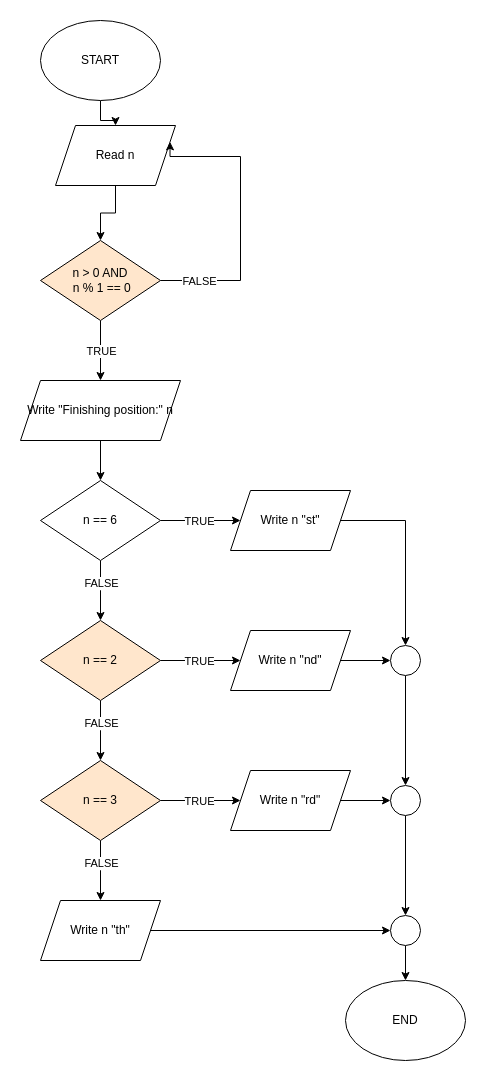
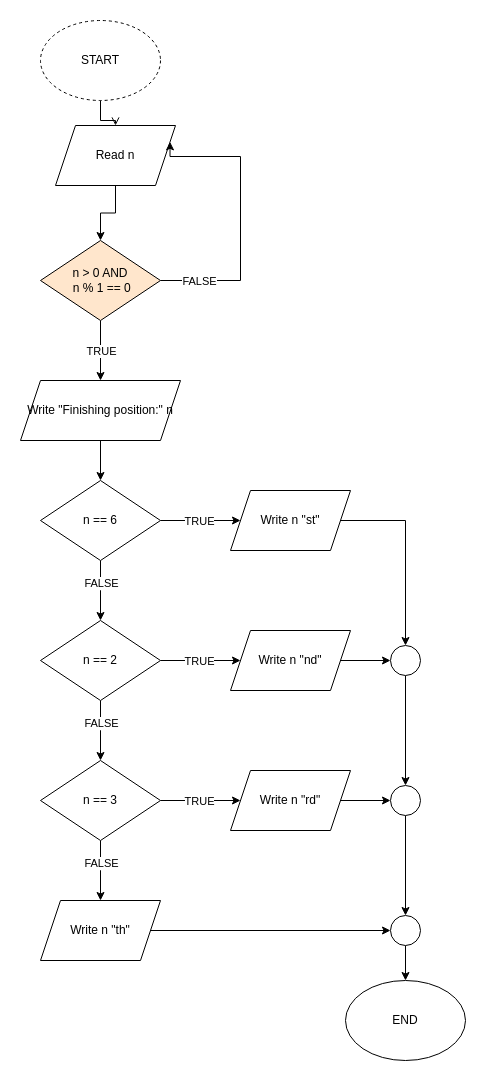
  <mxCell id="0" />
  <mxCell id="1" parent="0" />
- <mxCell id="2" style="edgeStyle=orthogonalEdgeStyle;rounded=0;orthogonalLoop=1;jettySize=auto;html=1;" edge="1" parent="1" source="3" target="5"><mxGeometry relative="1" as="geometry" /></mxCell>
- <mxCell id="3" value="START" style="ellipse;whiteSpace=wrap;html=1;" vertex="1" parent="1"><mxGeometry x="40" width="120" height="80" as="geometry" y="20" /></mxCell>
+ <mxCell id="2" style="edgeStyle=orthogonalEdgeStyle;rounded=0;orthogonalLoop=1;jettySize=auto;html=1;endArrow=open;" edge="1" parent="1" source="3" target="5"><mxGeometry relative="1" as="geometry" /></mxCell>
+ <mxCell id="3" value="START" style="ellipse;whiteSpace=wrap;html=1;dashed=1;" vertex="1" parent="1"><mxGeometry x="40" width="120" height="80" as="geometry" y="20" /></mxCell>
  <mxCell id="4" style="edgeStyle=orthogonalEdgeStyle;rounded=0;orthogonalLoop=1;jettySize=auto;html=1;entryX=0.5;entryY=0;entryDx=0;entryDy=0;" edge="1" parent="1" source="5" target="10"><mxGeometry relative="1" as="geometry" /></mxCell>
  <mxCell id="5" value="Read n" style="shape=parallelogram;perimeter=parallelogramPerimeter;whiteSpace=wrap;html=1;fixedSize=1;" vertex="1" parent="1"><mxGeometry x="55" y="125" width="120" height="60" as="geometry" /></mxCell>
  <mxCell id="6" style="edgeStyle=orthogonalEdgeStyle;rounded=0;orthogonalLoop=1;jettySize=auto;html=1;entryX=1;entryY=0.25;entryDx=0;entryDy=0;" edge="1" parent="1" source="10" target="5"><mxGeometry relative="1" as="geometry"><Array as="points"><mxPoint x="240" y="280" /><mxPoint x="240" y="156" /></Array></mxGeometry></mxCell>
  <mxCell id="7" value="FALSE" style="edgeLabel;html=1;align=center;verticalAlign=middle;resizable=0;points=[];" vertex="1" connectable="0" parent="6"><mxGeometry x="-0.737" y="-1" relative="1" as="geometry"><mxPoint y="-1" as="offset" /></mxGeometry></mxCell>
  <mxCell id="8" style="edgeStyle=orthogonalEdgeStyle;rounded=0;orthogonalLoop=1;jettySize=auto;html=1;" edge="1" parent="1" source="10"><mxGeometry relative="1" as="geometry"><mxPoint x="100" y="380" as="targetPoint" /></mxGeometry></mxCell>
  <mxCell id="9" value="TRUE" style="edgeLabel;html=1;align=center;verticalAlign=middle;resizable=0;points=[];" vertex="1" connectable="0" parent="8"><mxGeometry x="-0.141" y="2" relative="1" as="geometry"><mxPoint x="-2" y="4" as="offset" /></mxGeometry></mxCell>
  <mxCell id="10" value="&lt;div&gt;n &amp;gt; 0 AND&lt;/div&gt;&lt;div&gt;&amp;nbsp;n % 1 == 0&lt;/div&gt;" style="rhombus;whiteSpace=wrap;html=1;fillColor=#ffe6cc;" vertex="1" parent="1"><mxGeometry x="40" y="240" width="120" height="80" as="geometry" /></mxCell>
  <mxCell id="11" style="edgeStyle=orthogonalEdgeStyle;rounded=0;orthogonalLoop=1;jettySize=auto;html=1;" edge="1" parent="1" source="15"><mxGeometry relative="1" as="geometry"><mxPoint x="240" y="520" as="targetPoint" /></mxGeometry></mxCell>
  <mxCell id="12" value="TRUE" style="edgeLabel;html=1;align=center;verticalAlign=middle;resizable=0;points=[];" vertex="1" connectable="0" parent="11"><mxGeometry x="-0.056" y="2" relative="1" as="geometry"><mxPoint y="2" as="offset" /></mxGeometry></mxCell>
  <mxCell id="13" style="edgeStyle=orthogonalEdgeStyle;rounded=0;orthogonalLoop=1;jettySize=auto;html=1;" edge="1" parent="1" source="15"><mxGeometry relative="1" as="geometry"><mxPoint x="100" y="620" as="targetPoint" /></mxGeometry></mxCell>
  <mxCell id="14" value="FALSE" style="edgeLabel;html=1;align=center;verticalAlign=middle;resizable=0;points=[];" vertex="1" connectable="0" parent="13"><mxGeometry x="-0.273" relative="1" as="geometry"><mxPoint as="offset" /></mxGeometry></mxCell>
  <mxCell id="15" value="n == 6" style="rhombus;whiteSpace=wrap;html=1;" vertex="1" parent="1"><mxGeometry x="40" y="480" width="120" height="80" as="geometry" /></mxCell>
  <mxCell id="16" style="edgeStyle=orthogonalEdgeStyle;rounded=0;orthogonalLoop=1;jettySize=auto;html=1;" edge="1" parent="1" source="20"><mxGeometry relative="1" as="geometry"><mxPoint x="240" y="660" as="targetPoint" /></mxGeometry></mxCell>
  <mxCell id="17" value="TRUE" style="edgeLabel;html=1;align=center;verticalAlign=middle;resizable=0;points=[];" vertex="1" connectable="0" parent="16"><mxGeometry x="-0.056" y="2" relative="1" as="geometry"><mxPoint y="2" as="offset" /></mxGeometry></mxCell>
  <mxCell id="18" style="edgeStyle=orthogonalEdgeStyle;rounded=0;orthogonalLoop=1;jettySize=auto;html=1;" edge="1" parent="1" source="20"><mxGeometry relative="1" as="geometry"><mxPoint x="100" y="760" as="targetPoint" /></mxGeometry></mxCell>
  <mxCell id="19" value="FALSE" style="edgeLabel;html=1;align=center;verticalAlign=middle;resizable=0;points=[];" vertex="1" connectable="0" parent="18"><mxGeometry x="-0.273" relative="1" as="geometry"><mxPoint as="offset" /></mxGeometry></mxCell>
- <mxCell id="20" value="n == 2" style="rhombus;whiteSpace=wrap;html=1;fillColor=#ffe6cc;" vertex="1" parent="1"><mxGeometry x="40" y="620" width="120" height="80" as="geometry" /></mxCell>
+ <mxCell id="20" value="n == 2" style="rhombus;whiteSpace=wrap;html=1;" vertex="1" parent="1"><mxGeometry x="40" y="620" width="120" height="80" as="geometry" /></mxCell>
  <mxCell id="21" style="edgeStyle=orthogonalEdgeStyle;rounded=0;orthogonalLoop=1;jettySize=auto;html=1;" edge="1" parent="1" source="25"><mxGeometry relative="1" as="geometry"><mxPoint x="240" y="800" as="targetPoint" /></mxGeometry></mxCell>
  <mxCell id="22" value="TRUE" style="edgeLabel;html=1;align=center;verticalAlign=middle;resizable=0;points=[];" vertex="1" connectable="0" parent="21"><mxGeometry x="-0.056" y="2" relative="1" as="geometry"><mxPoint y="2" as="offset" /></mxGeometry></mxCell>
  <mxCell id="23" style="edgeStyle=orthogonalEdgeStyle;rounded=0;orthogonalLoop=1;jettySize=auto;html=1;" edge="1" parent="1" source="25"><mxGeometry relative="1" as="geometry"><mxPoint x="100" y="900" as="targetPoint" /></mxGeometry></mxCell>
  <mxCell id="24" value="FALSE" style="edgeLabel;html=1;align=center;verticalAlign=middle;resizable=0;points=[];" vertex="1" connectable="0" parent="23"><mxGeometry x="-0.273" relative="1" as="geometry"><mxPoint as="offset" /></mxGeometry></mxCell>
- <mxCell id="25" value="n == 3" style="rhombus;whiteSpace=wrap;html=1;fillColor=#ffe6cc;" vertex="1" parent="1"><mxGeometry x="40" y="760" width="120" height="80" as="geometry" /></mxCell>
+ <mxCell id="25" value="n == 3" style="rhombus;whiteSpace=wrap;html=1;" vertex="1" parent="1"><mxGeometry x="40" y="760" width="120" height="80" as="geometry" /></mxCell>
  <mxCell id="26" style="edgeStyle=orthogonalEdgeStyle;rounded=0;orthogonalLoop=1;jettySize=auto;html=1;entryX=0.5;entryY=0;entryDx=0;entryDy=0;" edge="1" parent="1" source="27" target="37"><mxGeometry relative="1" as="geometry" /></mxCell>
  <mxCell id="27" value="Write n &quot;st&quot;" style="shape=parallelogram;perimeter=parallelogramPerimeter;whiteSpace=wrap;html=1;fixedSize=1;" vertex="1" parent="1"><mxGeometry x="230" y="490" width="120" height="60" as="geometry" /></mxCell>
  <mxCell id="28" style="edgeStyle=orthogonalEdgeStyle;rounded=0;orthogonalLoop=1;jettySize=auto;html=1;entryX=0.5;entryY=0;entryDx=0;entryDy=0;" edge="1" parent="1" source="29" target="15"><mxGeometry relative="1" as="geometry" /></mxCell>
  <mxCell id="29" value="Write &quot;Finishing position:&quot; n" style="shape=parallelogram;perimeter=parallelogramPerimeter;whiteSpace=wrap;html=1;fixedSize=1;" vertex="1" parent="1"><mxGeometry x="20" y="380" width="160" height="60" as="geometry" /></mxCell>
  <mxCell id="30" style="edgeStyle=orthogonalEdgeStyle;rounded=0;orthogonalLoop=1;jettySize=auto;html=1;entryX=0;entryY=0.5;entryDx=0;entryDy=0;" edge="1" parent="1" source="31" target="37"><mxGeometry relative="1" as="geometry" /></mxCell>
  <mxCell id="31" value="Write n &quot;nd&quot;" style="shape=parallelogram;perimeter=parallelogramPerimeter;whiteSpace=wrap;html=1;fixedSize=1;" vertex="1" parent="1"><mxGeometry x="230" y="630" width="120" height="60" as="geometry" /></mxCell>
  <mxCell id="32" style="edgeStyle=orthogonalEdgeStyle;rounded=0;orthogonalLoop=1;jettySize=auto;html=1;entryX=0;entryY=0.5;entryDx=0;entryDy=0;" edge="1" parent="1" source="33" target="39"><mxGeometry relative="1" as="geometry" /></mxCell>
  <mxCell id="33" value="Write n &quot;rd&quot;" style="shape=parallelogram;perimeter=parallelogramPerimeter;whiteSpace=wrap;html=1;fixedSize=1;" vertex="1" parent="1"><mxGeometry x="230" y="770" width="120" height="60" as="geometry" /></mxCell>
  <mxCell id="34" style="edgeStyle=orthogonalEdgeStyle;rounded=0;orthogonalLoop=1;jettySize=auto;html=1;entryX=0;entryY=0.5;entryDx=0;entryDy=0;" edge="1" parent="1" source="35" target="41"><mxGeometry relative="1" as="geometry" /></mxCell>
  <mxCell id="35" value="Write n &quot;th&quot;" style="shape=parallelogram;perimeter=parallelogramPerimeter;whiteSpace=wrap;html=1;fixedSize=1;" vertex="1" parent="1"><mxGeometry x="40" y="900" width="120" height="60" as="geometry" /></mxCell>
  <mxCell id="36" style="edgeStyle=orthogonalEdgeStyle;rounded=0;orthogonalLoop=1;jettySize=auto;html=1;entryX=0.5;entryY=0;entryDx=0;entryDy=0;" edge="1" parent="1" source="37" target="39"><mxGeometry relative="1" as="geometry" /></mxCell>
  <mxCell id="37" value="" style="ellipse;whiteSpace=wrap;html=1;aspect=fixed;" vertex="1" parent="1"><mxGeometry x="390" y="645" width="30" height="30" as="geometry" /></mxCell>
  <mxCell id="38" style="edgeStyle=orthogonalEdgeStyle;rounded=0;orthogonalLoop=1;jettySize=auto;html=1;entryX=0.5;entryY=0;entryDx=0;entryDy=0;" edge="1" parent="1" source="39" target="41"><mxGeometry relative="1" as="geometry" /></mxCell>
  <mxCell id="39" value="" style="ellipse;whiteSpace=wrap;html=1;aspect=fixed;" vertex="1" parent="1"><mxGeometry x="390" y="785" width="30" height="30" as="geometry" /></mxCell>
  <mxCell id="40" style="edgeStyle=orthogonalEdgeStyle;rounded=0;orthogonalLoop=1;jettySize=auto;html=1;" edge="1" parent="1" source="41" target="42"><mxGeometry relative="1" as="geometry"><mxPoint x="405" y="1030" as="targetPoint" /></mxGeometry></mxCell>
  <mxCell id="41" value="" style="ellipse;whiteSpace=wrap;html=1;aspect=fixed;" vertex="1" parent="1"><mxGeometry x="390" y="915" width="30" height="30" as="geometry" /></mxCell>
  <mxCell id="42" value="END" style="ellipse;whiteSpace=wrap;html=1;" vertex="1" parent="1"><mxGeometry x="345" y="980" width="120" height="80" as="geometry" /></mxCell>
